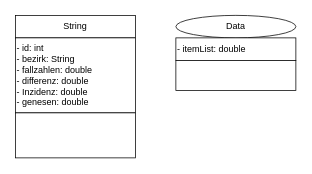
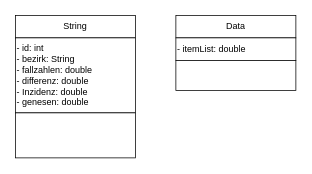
  <mxCell id="0" />
  <mxCell id="1" parent="0" />
  <mxCell id="2" value="" style="group" vertex="1" connectable="0" parent="1"><mxGeometry x="20" y="20" width="160" height="190" as="geometry" /></mxCell>
  <mxCell id="3" value="String" style="rounded=0;whiteSpace=wrap;html=1;" vertex="1" parent="2"><mxGeometry width="160" height="30" as="geometry" /></mxCell>
  <mxCell id="4" value="&lt;div&gt;- id: int&lt;/div&gt;&lt;div&gt;- bezirk: String&lt;/div&gt;&lt;div&gt;- fallzahlen: double&lt;/div&gt;&lt;div&gt;- differenz: double&lt;/div&gt;&lt;div&gt;- Inzidenz: double&lt;/div&gt;&lt;div&gt;- genesen: double&lt;br&gt;&lt;/div&gt;" style="rounded=0;whiteSpace=wrap;html=1;align=left;" vertex="1" parent="2"><mxGeometry y="30" width="160" height="100" as="geometry" /></mxCell>
  <mxCell id="5" value="" style="rounded=0;whiteSpace=wrap;html=1;align=left;" vertex="1" parent="2"><mxGeometry y="130" width="160" height="60" as="geometry" /></mxCell>
  <mxCell id="6" value="" style="group" vertex="1" connectable="0" parent="1"><mxGeometry x="234" y="20" width="160" height="190" as="geometry" /></mxCell>
- <mxCell id="7" value="Data" style="ellipse;whiteSpace=wrap;html=1;" vertex="1" parent="6"><mxGeometry width="160" height="30" as="geometry" /></mxCell>
+ <mxCell id="7" value="Data" style="rounded=0;whiteSpace=wrap;html=1;" vertex="1" parent="6"><mxGeometry width="160" height="30" as="geometry" /></mxCell>
  <mxCell id="8" value="&lt;div&gt;- itemList: double&lt;/div&gt;" style="rounded=0;whiteSpace=wrap;html=1;align=left;" vertex="1" parent="6"><mxGeometry y="30" width="160" height="30" as="geometry" /></mxCell>
  <mxCell id="9" value="" style="rounded=0;whiteSpace=wrap;html=1;align=left;" vertex="1" parent="6"><mxGeometry y="60" width="160" height="40" as="geometry" /></mxCell>
